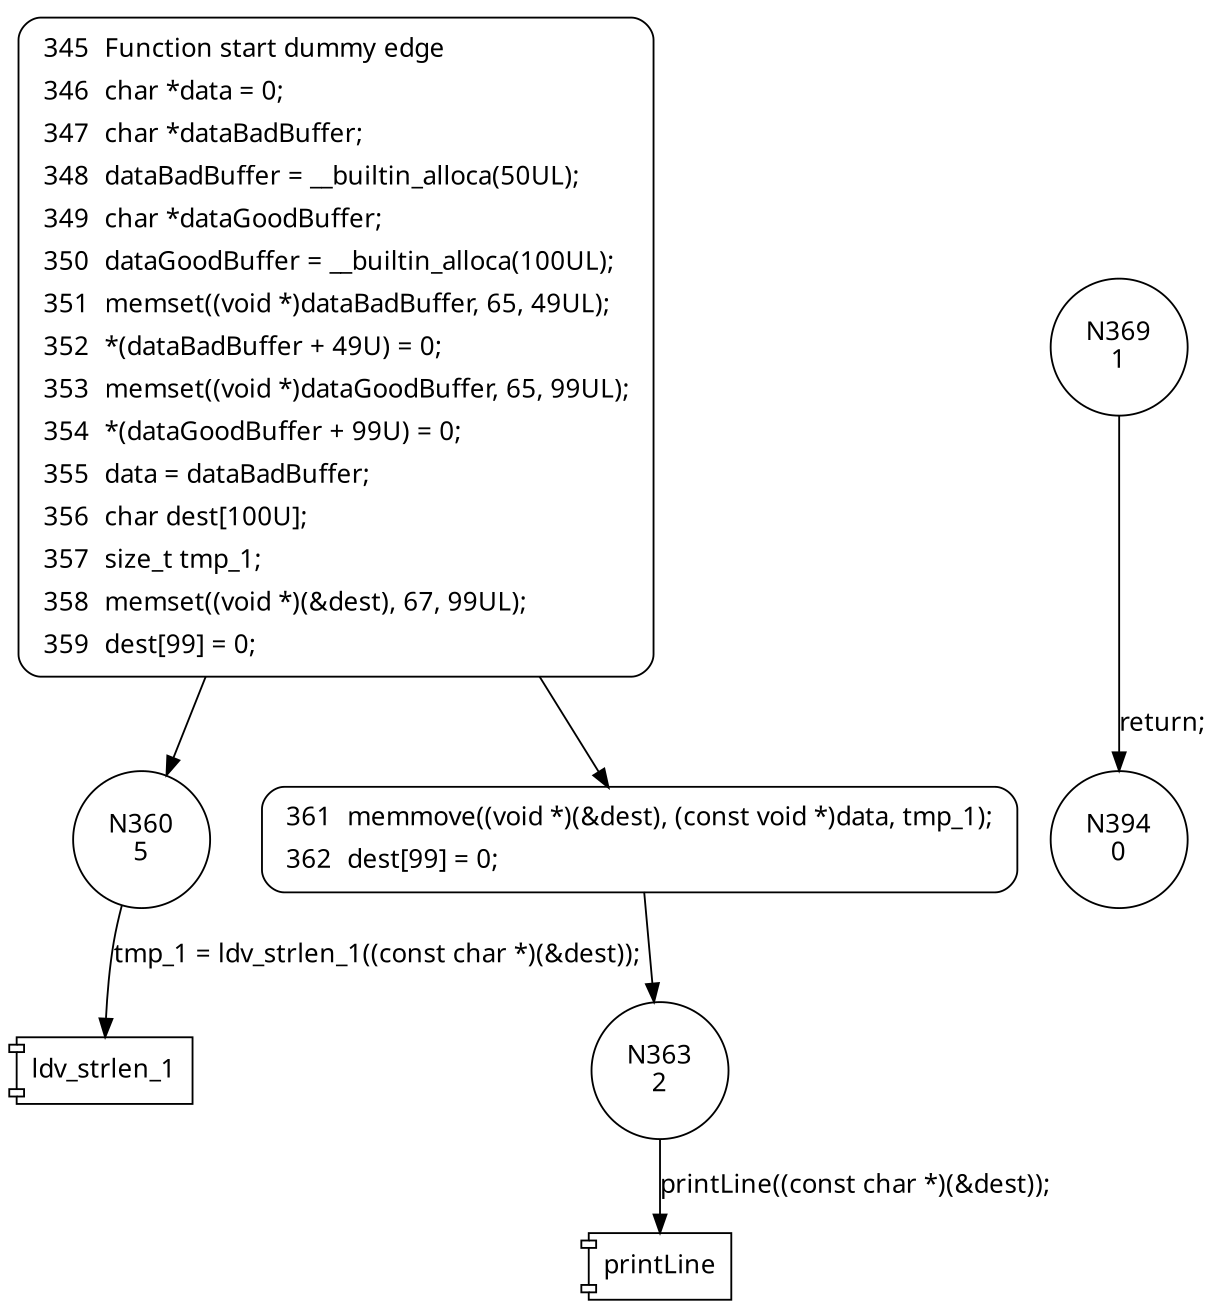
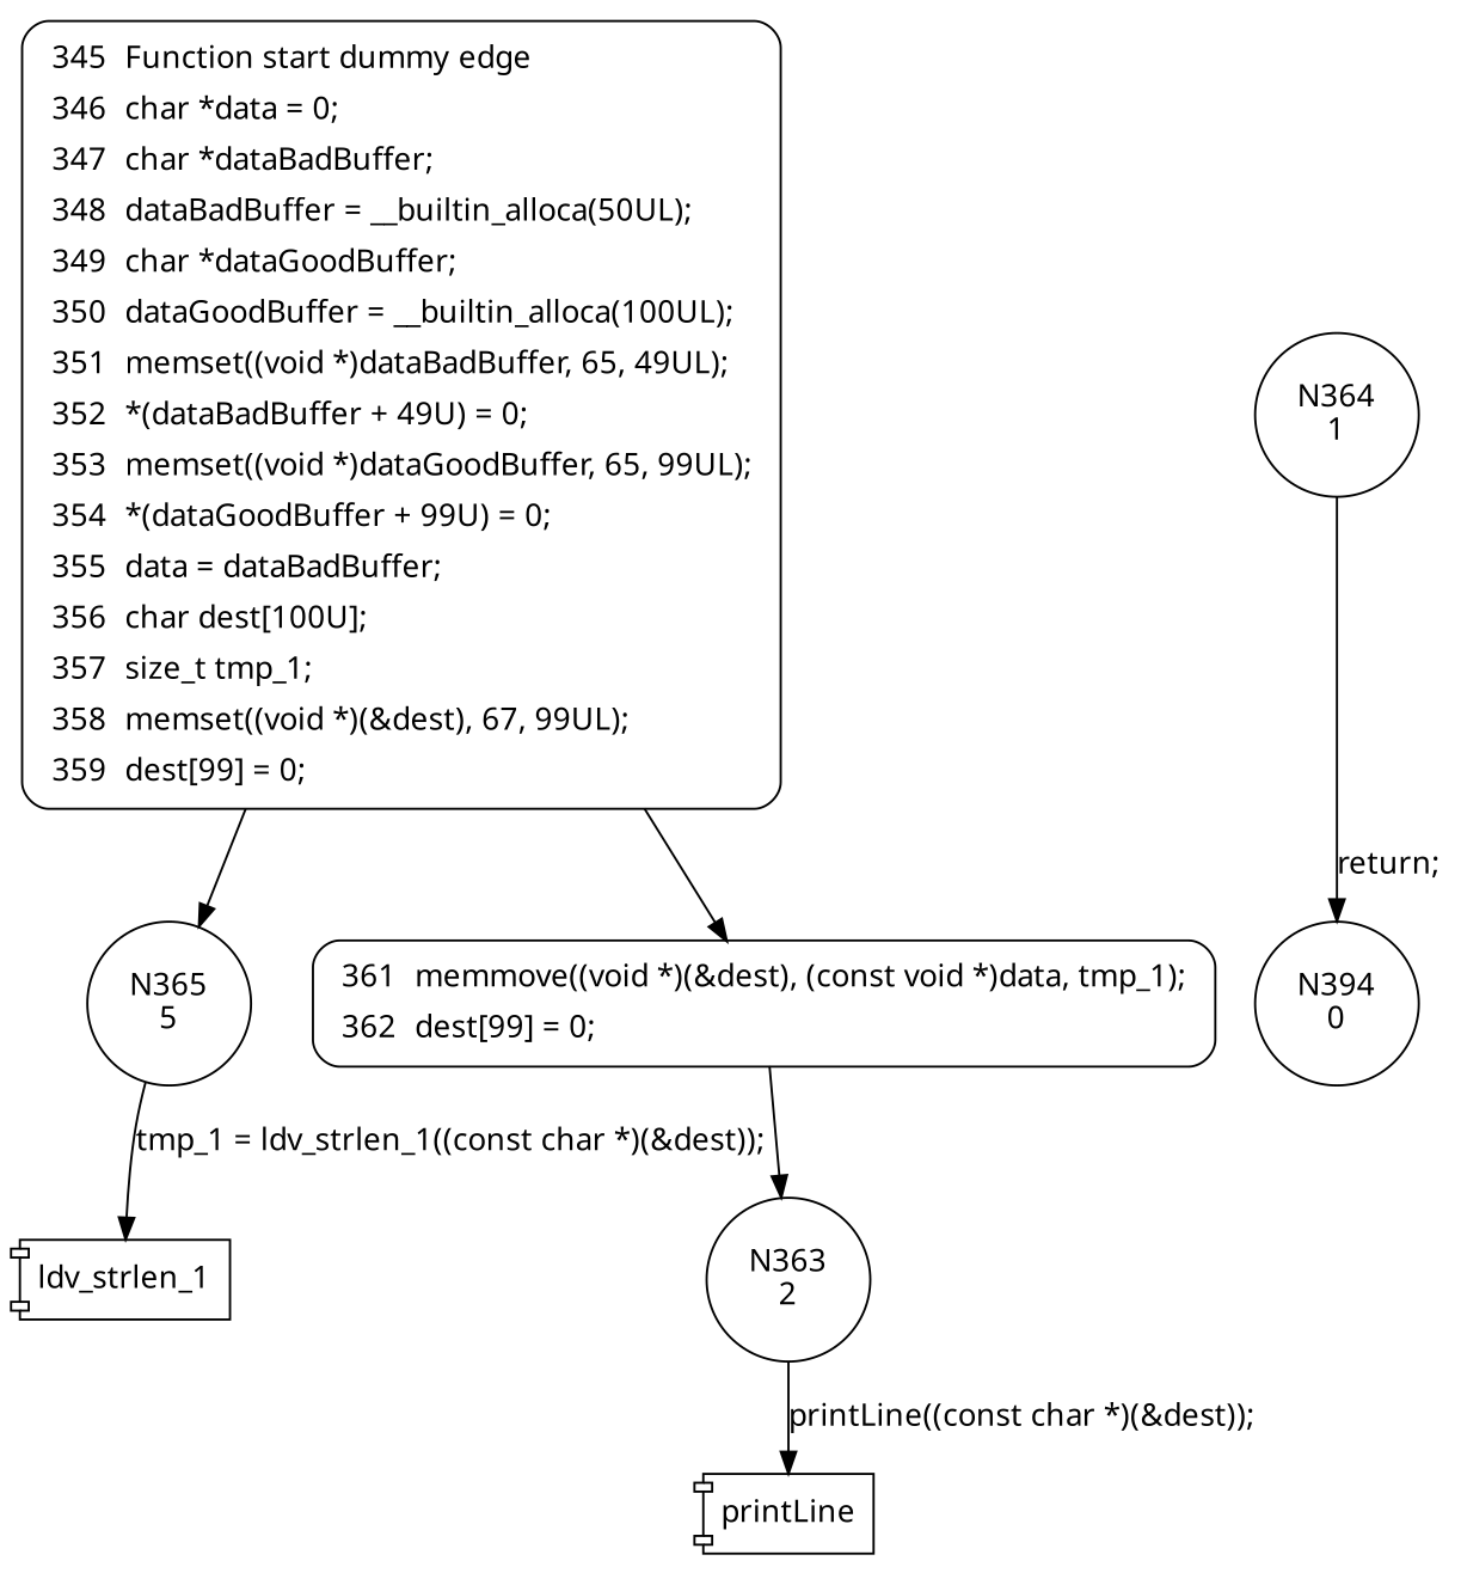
  digraph {
    fontname="Noto Sans"
    node [fontname="Noto Sans" shape=circle]
    edge [fontname="Noto Sans"]
-   n1 [label="N360\n5"]
+   n1 [label="N365\n5"]
    n2 [label=ldv_strlen_1 shape=component]
    n3 [fillcolor=white label=<<table border="0" cellborder="0" cellpadding="3" bgcolor="white"><tr><td align="right">361</td><td align="left">memmove((void *)(&amp;dest), (const void *)data, tmp_1);</td></tr><tr><td align="right">362</td><td align="left">dest[99] = 0;</td></tr></table>> penwidth=1 shape=Mrecord style="filled,bold"]
    n4 [label="N363\n2"]
    n5 [label=printLine shape=component]
-   n6 [label="N369\n1"]
+   n6 [label="N364\n1"]
    n7 [label="N394\n0"]
    n8 [fillcolor=white label=<<table border="0" cellborder="0" cellpadding="3" bgcolor="white"><tr><td align="right">345</td><td align="left">Function start dummy edge</td></tr><tr><td align="right">346</td><td align="left">char *data = 0;</td></tr><tr><td align="right">347</td><td align="left">char *dataBadBuffer;</td></tr><tr><td align="right">348</td><td align="left">dataBadBuffer = __builtin_alloca(50UL);</td></tr><tr><td align="right">349</td><td align="left">char *dataGoodBuffer;</td></tr><tr><td align="right">350</td><td align="left">dataGoodBuffer = __builtin_alloca(100UL);</td></tr><tr><td align="right">351</td><td align="left">memset((void *)dataBadBuffer, 65, 49UL);</td></tr><tr><td align="right">352</td><td align="left">*(dataBadBuffer + 49U) = 0;</td></tr><tr><td align="right">353</td><td align="left">memset((void *)dataGoodBuffer, 65, 99UL);</td></tr><tr><td align="right">354</td><td align="left">*(dataGoodBuffer + 99U) = 0;</td></tr><tr><td align="right">355</td><td align="left">data = dataBadBuffer;</td></tr><tr><td align="right">356</td><td align="left">char dest[100U];</td></tr><tr><td align="right">357</td><td align="left">size_t tmp_1;</td></tr><tr><td align="right">358</td><td align="left">memset((void *)(&amp;dest), 67, 99UL);</td></tr><tr><td align="right">359</td><td align="left">dest[99] = 0;</td></tr></table>> penwidth=1 shape=Mrecord style="filled,bold"]
    n1 -> n2 [label="tmp_1 = ldv_strlen_1((const char *)(&dest));"]
    n3 -> n4
    n4 -> n5 [label="printLine((const char *)(&dest));"]
    n6 -> n7 [label="return;"]
    n8 -> n1
    n8 -> n3
  }
